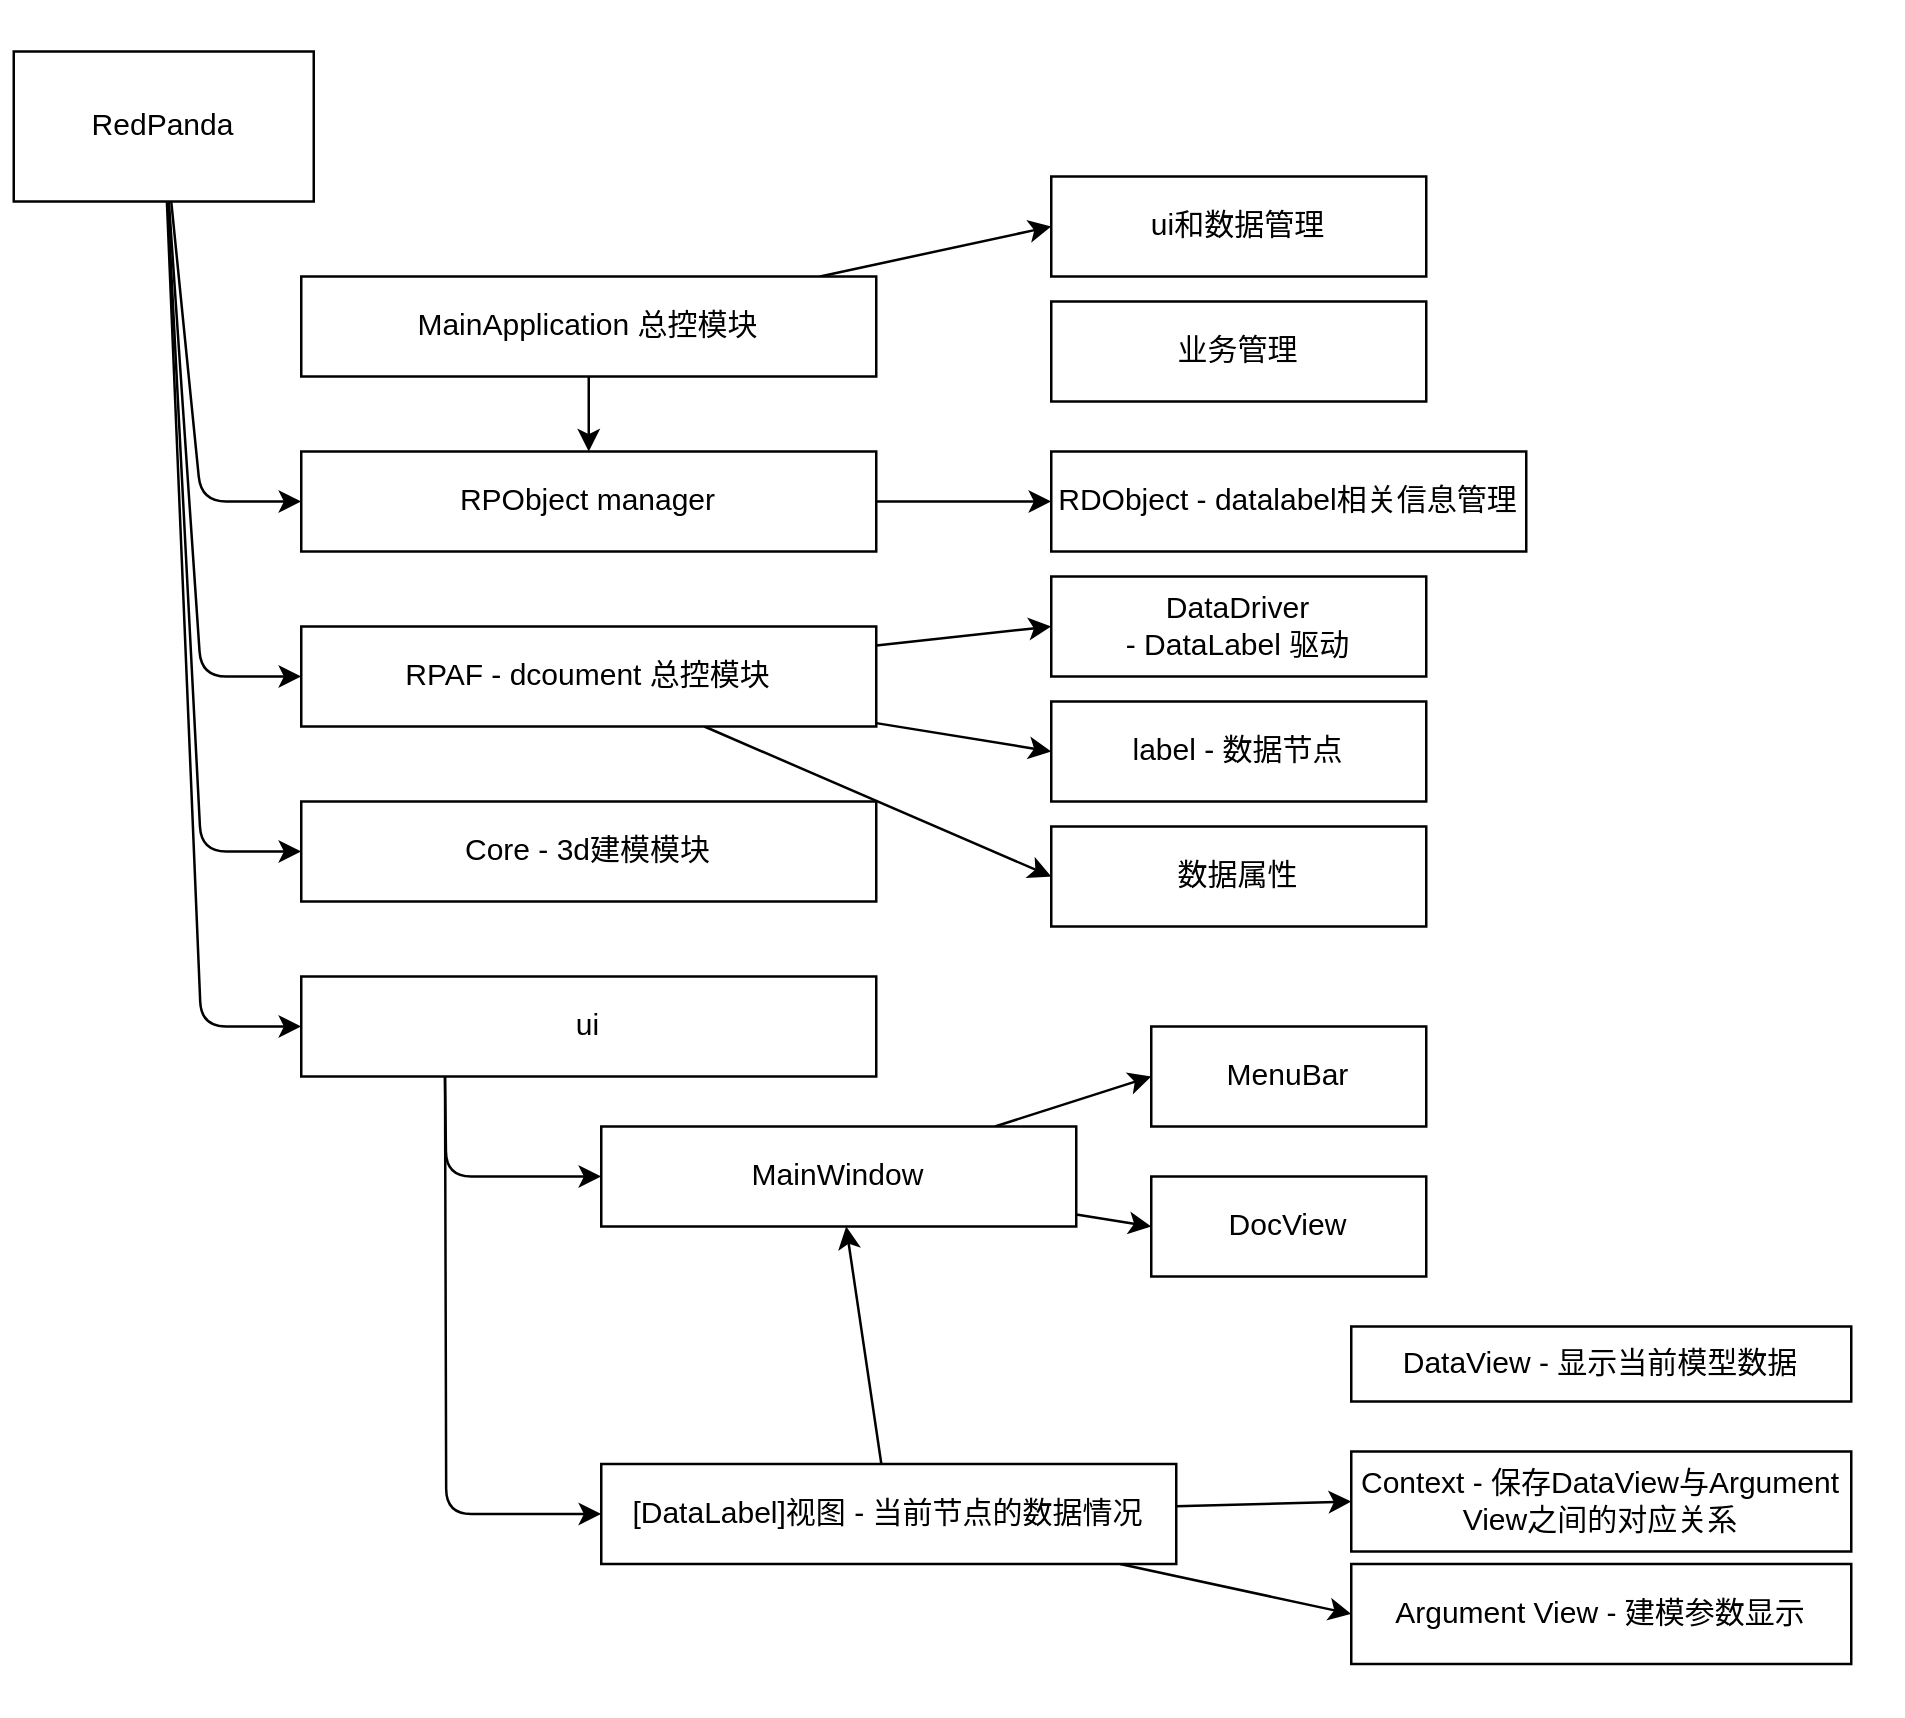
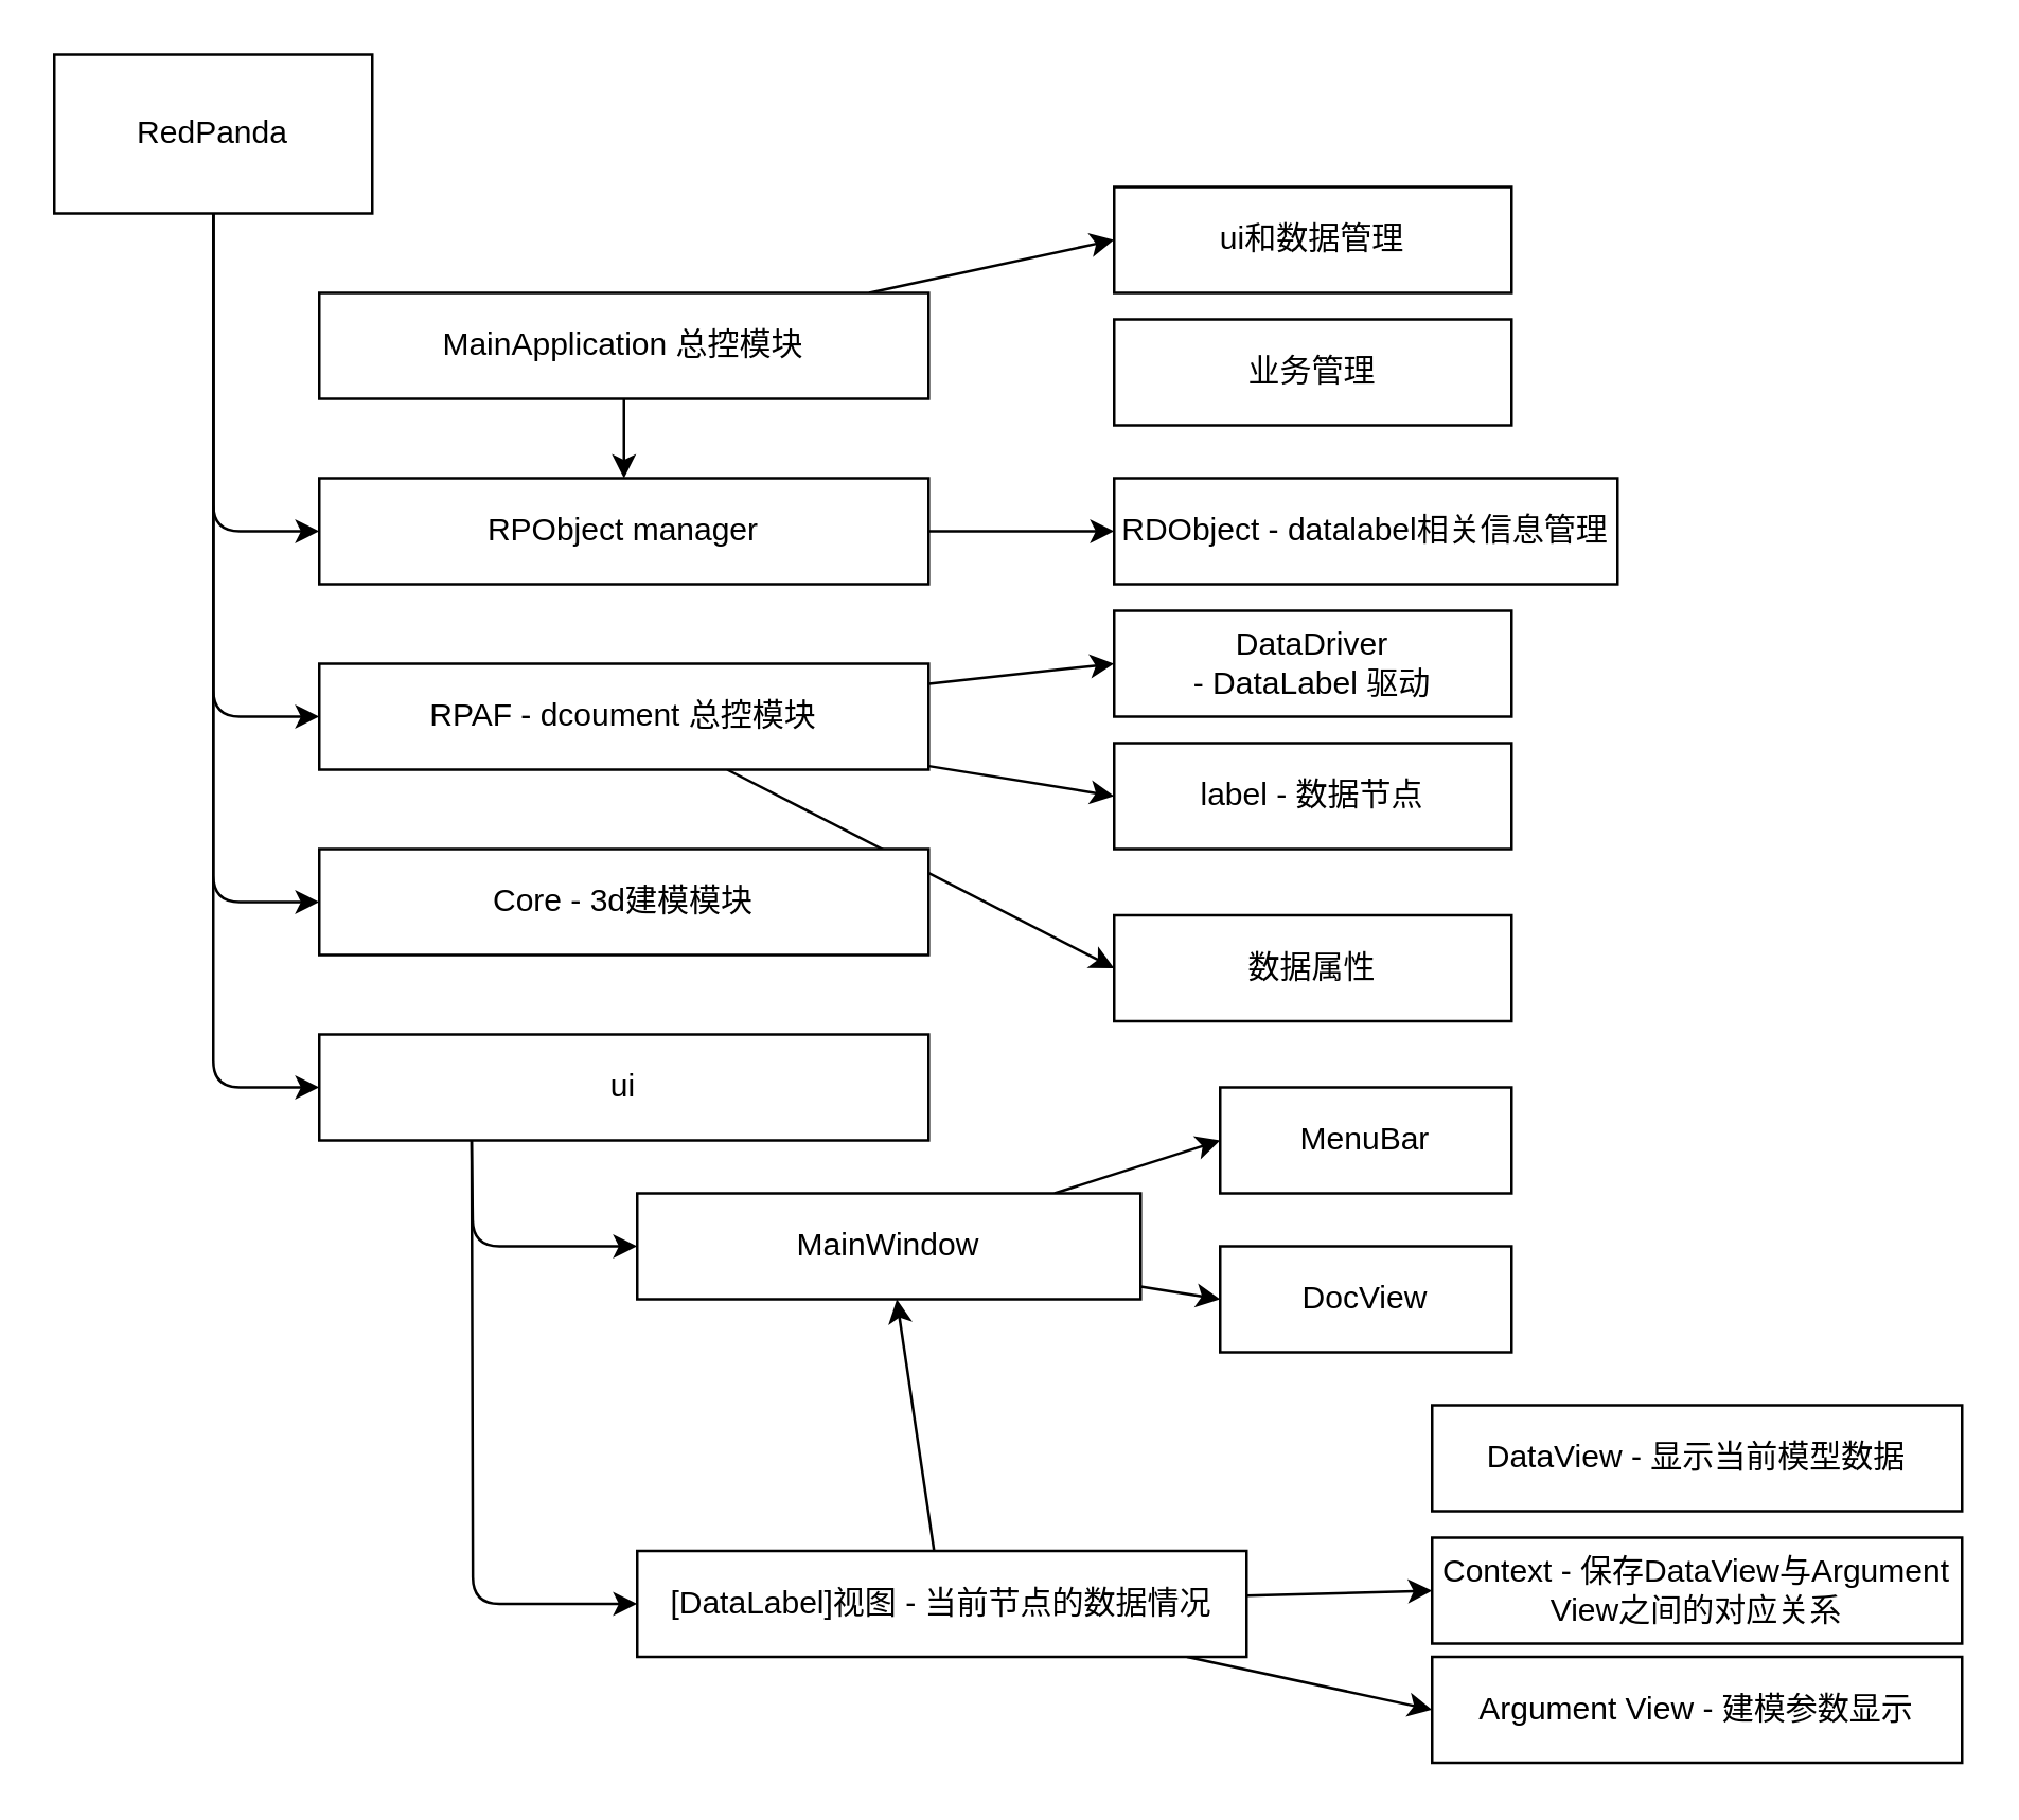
  <mxCell id="0" />
  <mxCell id="1" parent="0" />
  <mxCell id="2" style="edgeStyle=none;html=1;entryX=0;entryY=0.5;entryDx=0;entryDy=0;" parent="1" source="6" target="11" edge="1"><mxGeometry relative="1" as="geometry"><Array as="points"><mxPoint x="80" y="200" /></Array></mxGeometry></mxCell>
  <mxCell id="3" style="edgeStyle=none;html=1;entryX=0;entryY=0.5;entryDx=0;entryDy=0;" parent="1" source="6" target="15" edge="1"><mxGeometry relative="1" as="geometry"><Array as="points"><mxPoint x="80" y="270" /></Array></mxGeometry></mxCell>
  <mxCell id="4" style="edgeStyle=none;html=1;entryX=0;entryY=0.5;entryDx=0;entryDy=0;" parent="1" source="6" target="26" edge="1"><mxGeometry relative="1" as="geometry"><Array as="points"><mxPoint x="80" y="410" /></Array></mxGeometry></mxCell>
  <mxCell id="5" style="edgeStyle=none;html=1;" edge="1" parent="1" source="6"><mxGeometry relative="1" as="geometry"><mxPoint x="120" y="340" as="targetPoint" /><Array as="points"><mxPoint x="80" y="340" /></Array></mxGeometry></mxCell>
- <mxCell id="6" value="RedPanda" style="rounded=0;whiteSpace=wrap;html=1;" parent="1" vertex="1"><mxGeometry x="5" y="20" width="120" height="60" as="geometry" /></mxCell>
+ <mxCell id="6" value="RedPanda" style="rounded=0;whiteSpace=wrap;html=1;" parent="1" vertex="1"><mxGeometry x="20" y="20" width="120" height="60" as="geometry" /></mxCell>
  <mxCell id="7" style="edgeStyle=none;html=1;entryX=0;entryY=0.5;entryDx=0;entryDy=0;" parent="1" source="9" target="20" edge="1"><mxGeometry relative="1" as="geometry" /></mxCell>
  <mxCell id="8" style="edgeStyle=none;html=1;" parent="1" source="9" target="11" edge="1"><mxGeometry relative="1" as="geometry" /></mxCell>
  <mxCell id="9" value="MainApplication 总控模块" style="rounded=0;whiteSpace=wrap;html=1;" parent="1" vertex="1"><mxGeometry x="120" y="110" width="230" height="40" as="geometry" /></mxCell>
  <mxCell id="10" style="edgeStyle=none;html=1;entryX=0;entryY=0.5;entryDx=0;entryDy=0;" parent="1" source="11" target="27" edge="1"><mxGeometry relative="1" as="geometry"><mxPoint x="420" y="200" as="targetPoint" /></mxGeometry></mxCell>
  <mxCell id="11" value="RPObject manager" style="rounded=0;whiteSpace=wrap;html=1;" parent="1" vertex="1"><mxGeometry x="120" y="180" width="230" height="40" as="geometry" /></mxCell>
  <mxCell id="12" style="edgeStyle=none;html=1;entryX=0;entryY=0.5;entryDx=0;entryDy=0;" parent="1" source="15" target="34" edge="1"><mxGeometry relative="1" as="geometry"><mxPoint x="400" y="270" as="targetPoint" /></mxGeometry></mxCell>
  <mxCell id="13" style="edgeStyle=none;html=1;entryX=0;entryY=0.5;entryDx=0;entryDy=0;" edge="1" parent="1" source="15" target="36"><mxGeometry relative="1" as="geometry" /></mxCell>
  <mxCell id="14" style="edgeStyle=none;html=1;entryX=0;entryY=0.5;entryDx=0;entryDy=0;" edge="1" parent="1" source="15" target="37"><mxGeometry relative="1" as="geometry" /></mxCell>
  <mxCell id="15" value="RPAF - dcoument 总控模块" style="rounded=0;whiteSpace=wrap;html=1;" parent="1" vertex="1"><mxGeometry x="120" y="250" width="230" height="40" as="geometry" /></mxCell>
  <mxCell id="16" style="edgeStyle=none;html=1;" parent="1" source="19" target="30" edge="1"><mxGeometry relative="1" as="geometry" /></mxCell>
  <mxCell id="17" style="edgeStyle=none;html=1;entryX=0;entryY=0.5;entryDx=0;entryDy=0;" parent="1" source="19" target="23" edge="1"><mxGeometry relative="1" as="geometry" /></mxCell>
  <mxCell id="18" style="edgeStyle=none;html=1;entryX=0;entryY=0.5;entryDx=0;entryDy=0;" parent="1" source="19" target="33" edge="1"><mxGeometry relative="1" as="geometry" /></mxCell>
  <mxCell id="19" value="[DataLabel]视图 - 当前节点的数据情况" style="rounded=0;whiteSpace=wrap;html=1;" parent="1" vertex="1"><mxGeometry x="240" y="585" width="230" height="40" as="geometry" /></mxCell>
  <mxCell id="20" value="ui和数据管理" style="rounded=0;whiteSpace=wrap;html=1;" parent="1" vertex="1"><mxGeometry x="420" y="70" width="150" height="40" as="geometry" /></mxCell>
  <mxCell id="21" value="业务管理" style="rounded=0;whiteSpace=wrap;html=1;" parent="1" vertex="1"><mxGeometry x="420" y="120" width="150" height="40" as="geometry" /></mxCell>
- <mxCell id="22" value="DataView - 显示当前模型数据" style="rounded=0;whiteSpace=wrap;html=1;" parent="1" vertex="1"><mxGeometry x="540" y="530" width="200" height="30" as="geometry" /></mxCell>
+ <mxCell id="22" value="DataView - 显示当前模型数据" style="rounded=0;whiteSpace=wrap;html=1;" parent="1" vertex="1"><mxGeometry x="540" y="530" width="200" height="40" as="geometry" /></mxCell>
  <mxCell id="23" value="Argument View - 建模参数显示" style="rounded=0;whiteSpace=wrap;html=1;" parent="1" vertex="1"><mxGeometry x="540" y="625" width="200" height="40" as="geometry" /></mxCell>
  <mxCell id="24" style="edgeStyle=none;html=1;exitX=0.25;exitY=1;exitDx=0;exitDy=0;entryX=0;entryY=0.5;entryDx=0;entryDy=0;" parent="1" source="26" target="30" edge="1"><mxGeometry relative="1" as="geometry"><Array as="points"><mxPoint x="178" y="470" /></Array></mxGeometry></mxCell>
  <mxCell id="25" style="edgeStyle=none;html=1;exitX=0.25;exitY=1;exitDx=0;exitDy=0;entryX=0;entryY=0.5;entryDx=0;entryDy=0;" parent="1" source="26" target="19" edge="1"><mxGeometry relative="1" as="geometry"><Array as="points"><mxPoint x="178" y="605" /></Array></mxGeometry></mxCell>
  <mxCell id="26" value="ui" style="rounded=0;whiteSpace=wrap;html=1;" parent="1" vertex="1"><mxGeometry x="120" y="390" width="230" height="40" as="geometry" /></mxCell>
  <mxCell id="27" value="RDObject - datalabel相关信息管理" style="rounded=0;whiteSpace=wrap;html=1;" parent="1" vertex="1"><mxGeometry x="420" y="180" width="190" height="40" as="geometry" /></mxCell>
  <mxCell id="28" style="edgeStyle=none;html=1;entryX=0;entryY=0.5;entryDx=0;entryDy=0;" parent="1" source="30" target="31" edge="1"><mxGeometry relative="1" as="geometry" /></mxCell>
  <mxCell id="29" style="edgeStyle=none;html=1;entryX=0;entryY=0.5;entryDx=0;entryDy=0;" parent="1" source="30" target="32" edge="1"><mxGeometry relative="1" as="geometry" /></mxCell>
  <mxCell id="30" value="MainWindow" style="rounded=0;whiteSpace=wrap;html=1;" parent="1" vertex="1"><mxGeometry x="240" y="450" width="190" height="40" as="geometry" /></mxCell>
  <mxCell id="31" value="MenuBar" style="rounded=0;whiteSpace=wrap;html=1;" parent="1" vertex="1"><mxGeometry x="460" y="410" width="110" height="40" as="geometry" /></mxCell>
  <mxCell id="32" value="DocView" style="rounded=0;whiteSpace=wrap;html=1;" parent="1" vertex="1"><mxGeometry x="460" y="470" width="110" height="40" as="geometry" /></mxCell>
  <mxCell id="33" value="Context - 保存DataView与Argument View之间的对应关系" style="rounded=0;whiteSpace=wrap;html=1;" parent="1" vertex="1"><mxGeometry x="540" y="580" width="200" height="40" as="geometry" /></mxCell>
  <mxCell id="34" value="DataDriver &lt;br&gt;- DataLabel 驱动" style="rounded=0;whiteSpace=wrap;html=1;" parent="1" vertex="1"><mxGeometry x="420" y="230" width="150" height="40" as="geometry" /></mxCell>
  <mxCell id="35" value="Core - 3d建模模块" style="rounded=0;whiteSpace=wrap;html=1;" vertex="1" parent="1"><mxGeometry x="120" y="320" width="230" height="40" as="geometry" /></mxCell>
  <mxCell id="36" value="label - 数据节点" style="rounded=0;whiteSpace=wrap;html=1;" vertex="1" parent="1"><mxGeometry x="420" y="280" width="150" height="40" as="geometry" /></mxCell>
- <mxCell id="37" value="数据属性" style="rounded=0;whiteSpace=wrap;html=1;" vertex="1" parent="1"><mxGeometry x="420" y="330" width="150" height="40" as="geometry" /></mxCell>
+ <mxCell id="37" value="数据属性" style="rounded=0;whiteSpace=wrap;html=1;" vertex="1" parent="1"><mxGeometry x="420" y="345" width="150" height="40" as="geometry" /></mxCell>
